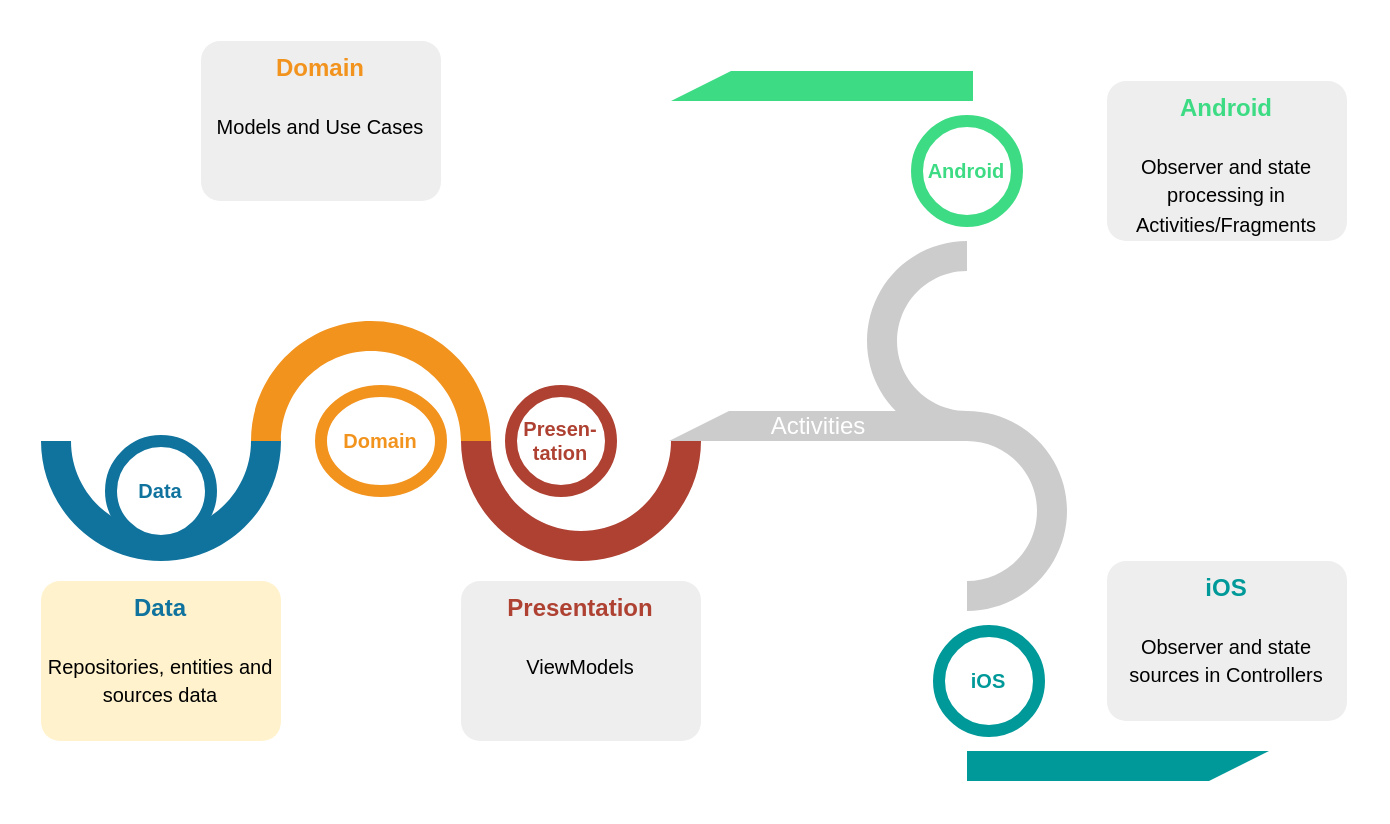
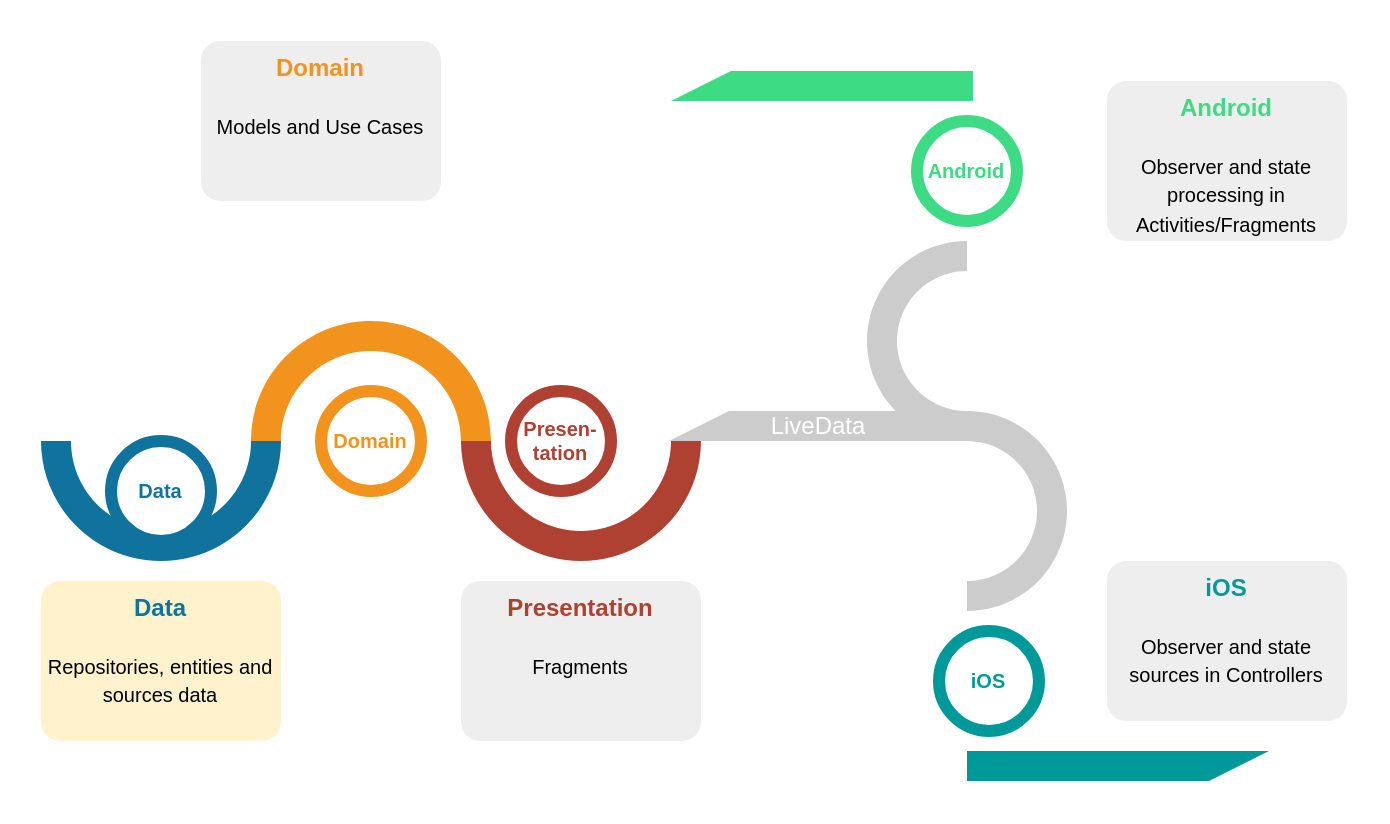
  <mxCell id="0" />
  <mxCell id="1" parent="0" />
  <mxCell id="2" value="" style="verticalLabelPosition=bottom;verticalAlign=top;html=1;shape=mxgraph.basic.partConcEllipse;startAngle=0.25;endAngle=0.75;arcWidth=0.25;fillColor=#10739E;strokeColor=none;" vertex="1" parent="1"><mxGeometry x="20" y="160" width="120" height="120" as="geometry" /></mxCell>
  <mxCell id="3" value="" style="verticalLabelPosition=bottom;verticalAlign=top;html=1;shape=mxgraph.basic.partConcEllipse;startAngle=0.75;endAngle=0.25;arcWidth=0.25;fillColor=#F2931E;strokeColor=none;" vertex="1" parent="1"><mxGeometry x="125" y="160" width="120" height="120" as="geometry" /></mxCell>
  <mxCell id="4" value="" style="verticalLabelPosition=bottom;verticalAlign=top;html=1;shape=mxgraph.basic.partConcEllipse;startAngle=0.25;endAngle=0.75;arcWidth=0.25;fillColor=#AE4132;strokeColor=none;" vertex="1" parent="1"><mxGeometry x="230" y="160" width="120" height="120" as="geometry" /></mxCell>
  <mxCell id="5" value="Data" style="shape=ellipse;strokeWidth=6;strokeColor=#10739E;fontSize=10;html=0;fontStyle=1;fontColor=#10739E;" vertex="1" parent="1"><mxGeometry x="55" y="220" width="50" height="50" as="geometry" /></mxCell>
- <mxCell id="6" value="Domain" style="shape=ellipse;strokeWidth=6;strokeColor=#F2931E;fontSize=10;html=0;fontStyle=1;fontColor=#F2931E;" vertex="1" parent="1"><mxGeometry x="160" y="195" width="60" height="50" as="geometry" /></mxCell>
+ <mxCell id="6" value="Domain" style="shape=ellipse;strokeWidth=6;strokeColor=#F2931E;fontSize=10;html=0;fontStyle=1;fontColor=#F2931E;" vertex="1" parent="1"><mxGeometry x="160" y="195" width="50" height="50" as="geometry" /></mxCell>
  <mxCell id="7" value="Presen-&#10;tation" style="shape=ellipse;strokeWidth=6;strokeColor=#AE4132;fontSize=10;html=0;fontStyle=1;fontColor=#AE4132;" vertex="1" parent="1"><mxGeometry x="255" y="195" width="50" height="50" as="geometry" /></mxCell>
  <mxCell id="8" value="&lt;font&gt;&lt;font color=&quot;#10739e&quot;&gt;&lt;b&gt;Data&lt;/b&gt;&lt;/font&gt;&lt;br&gt;&lt;br&gt;&lt;font size=&quot;1&quot; style=&quot;font-size: 10px&quot;&gt;Repositories, entities and sources data&lt;/font&gt;&lt;/font&gt;" style="rounded=1;strokeColor=none;fillColor=#fff2cc;align=center;arcSize=12;verticalAlign=top;whiteSpace=wrap;html=1;fontSize=12;" vertex="1" parent="1"><mxGeometry x="20" y="290" width="120" height="80" as="geometry" /></mxCell>
  <mxCell id="9" value="&lt;font style=&quot;font-size: 10px&quot;&gt;&lt;font style=&quot;font-size: 12px&quot; color=&quot;#F2931E&quot;&gt;&lt;b&gt;Domain&lt;/b&gt;&lt;/font&gt;&lt;br&gt;&lt;br&gt;&lt;font size=&quot;1&quot;&gt;Models and Use Cases&lt;/font&gt;&lt;/font&gt;" style="rounded=1;strokeColor=none;fillColor=#EEEEEE;align=center;arcSize=12;verticalAlign=top;whiteSpace=wrap;html=1;fontSize=12;" vertex="1" parent="1"><mxGeometry x="100" y="20" width="120" height="80" as="geometry" /></mxCell>
- <mxCell id="10" value="&lt;font style=&quot;font-size: 10px&quot;&gt;&lt;font style=&quot;font-size: 12px&quot; color=&quot;#AE4132&quot;&gt;&lt;b&gt;Presentation&lt;/b&gt;&lt;/font&gt;&lt;br&gt;&lt;br&gt;&lt;font size=&quot;1&quot;&gt;ViewModels&lt;/font&gt;&lt;/font&gt;" style="rounded=1;strokeColor=none;fillColor=#EEEEEE;align=center;arcSize=12;verticalAlign=top;whiteSpace=wrap;html=1;fontSize=12;" vertex="1" parent="1"><mxGeometry x="230" y="290" width="120" height="80" as="geometry" /></mxCell>
+ <mxCell id="10" value="&lt;font style=&quot;font-size: 10px&quot;&gt;&lt;font style=&quot;font-size: 12px&quot; color=&quot;#AE4132&quot;&gt;&lt;b&gt;Presentation&lt;/b&gt;&lt;/font&gt;&lt;br&gt;&lt;br&gt;&lt;font size=&quot;1&quot;&gt;Fragments&lt;/font&gt;&lt;/font&gt;" style="rounded=1;strokeColor=none;fillColor=#EEEEEE;align=center;arcSize=12;verticalAlign=top;whiteSpace=wrap;html=1;fontSize=12;" vertex="1" parent="1"><mxGeometry x="230" y="290" width="120" height="80" as="geometry" /></mxCell>
  <mxCell id="11" value="Android" style="shape=ellipse;strokeWidth=6;strokeColor=#3DDC84;fontSize=10;html=0;fontStyle=1;fontColor=#3DDC84;" vertex="1" parent="1"><mxGeometry x="458" y="60" width="50" height="50" as="geometry" /></mxCell>
  <mxCell id="12" value="iOS" style="shape=ellipse;strokeWidth=6;strokeColor=#009999;fontSize=10;html=0;fontStyle=1;fontColor=#009999;" vertex="1" parent="1"><mxGeometry x="469" y="315" width="50" height="50" as="geometry" /></mxCell>
- <mxCell id="13" value="Activities" style="shape=manualInput;whiteSpace=wrap;html=1;shadow=0;fillColor=#CCCCCC;strokeColor=none;fontSize=12;fontColor=#FFFFFF;align=center;direction=north;flipV=1;rounded=0;" vertex="1" parent="1"><mxGeometry x="334" y="205" width="150" height="15" as="geometry" /></mxCell>
+ <mxCell id="13" value="LiveData" style="shape=manualInput;whiteSpace=wrap;html=1;shadow=0;fillColor=#CCCCCC;strokeColor=none;fontSize=12;fontColor=#FFFFFF;align=center;direction=north;flipV=1;rounded=0;" vertex="1" parent="1"><mxGeometry x="334" y="205" width="150" height="15" as="geometry" /></mxCell>
  <mxCell id="14" value="" style="verticalLabelPosition=bottom;verticalAlign=top;html=1;shape=mxgraph.basic.partConcEllipse;fillColor=#CCCCCC;strokeColor=none;startAngle=0;endAngle=0.5;arcWidth=0.3;shadow=0;fontSize=7;fontColor=#FFFFFF;align=left;" vertex="1" parent="1"><mxGeometry x="433" y="205" width="100" height="100" as="geometry" /></mxCell>
  <mxCell id="15" value="" style="verticalLabelPosition=bottom;verticalAlign=top;html=1;shape=mxgraph.basic.partConcEllipse;fillColor=#009999;strokeColor=none;startAngle=0.5;endAngle=0.0;arcWidth=0.3;shadow=0;fontSize=7;fontColor=#FFFFFF;align=left;" vertex="1" parent="1"><mxGeometry x="434" y="290" width="100" height="100" as="geometry" /></mxCell>
  <mxCell id="16" value="" style="shape=manualInput;whiteSpace=wrap;html=1;shadow=0;fillColor=#009999;strokeColor=none;fontSize=12;fontColor=#FFFFFF;align=center;direction=north;flipH=1;rounded=0;" vertex="1" parent="1"><mxGeometry x="483" y="375" width="151" height="15" as="geometry" /></mxCell>
  <mxCell id="17" value="" style="verticalLabelPosition=bottom;verticalAlign=top;html=1;shape=mxgraph.basic.partConcEllipse;fillColor=#CCCCCC;strokeColor=none;startAngle=0;endAngle=0.5;arcWidth=0.3;shadow=0;fontSize=7;fontColor=#FFFFFF;align=left;rotation=-180;" vertex="1" parent="1"><mxGeometry x="433" y="120" width="100" height="100" as="geometry" /></mxCell>
  <mxCell id="18" value="" style="verticalLabelPosition=bottom;verticalAlign=top;html=1;shape=mxgraph.basic.partConcEllipse;fillColor=#3DDC84;strokeColor=none;startAngle=0.5;endAngle=0.0;arcWidth=0.3;shadow=0;fontSize=7;fontColor=#FFFFFF;align=left;rotation=-180;" vertex="1" parent="1"><mxGeometry x="433" y="35" width="100" height="100" as="geometry" /></mxCell>
  <mxCell id="19" value="" style="shape=manualInput;whiteSpace=wrap;html=1;shadow=0;fillColor=#3DDC84;strokeColor=none;fontSize=12;fontColor=#FFFFFF;align=center;direction=north;flipH=1;rounded=0;rotation=-180;" vertex="1" parent="1"><mxGeometry x="335" y="35" width="151" height="15" as="geometry" /></mxCell>
  <mxCell id="20" value="&lt;font&gt;&lt;font style=&quot;font-size: 12px&quot;&gt;&lt;b&gt;&lt;font color=&quot;#3ddc84&quot;&gt;Android&lt;/font&gt;&lt;br&gt;&lt;/b&gt;&lt;/font&gt;&lt;br&gt;&lt;font size=&quot;1&quot;&gt;Observer and state processing in Activities/Fragments&lt;/font&gt;&lt;br&gt;&lt;/font&gt;" style="rounded=1;strokeColor=none;fillColor=#EEEEEE;align=center;arcSize=12;verticalAlign=top;whiteSpace=wrap;html=1;fontSize=12;" vertex="1" parent="1"><mxGeometry x="553" y="40" width="120" height="80" as="geometry" /></mxCell>
  <mxCell id="21" value="&lt;font&gt;&lt;b&gt;&lt;font color=&quot;#009999&quot;&gt;iOS&lt;/font&gt;&lt;/b&gt;&lt;br&gt;&lt;br&gt;&lt;span style=&quot;font-size: x-small&quot;&gt;Observer and state sources in Controllers&lt;/span&gt;&lt;br&gt;&lt;/font&gt;" style="rounded=1;strokeColor=none;fillColor=#EEEEEE;align=center;arcSize=12;verticalAlign=top;whiteSpace=wrap;html=1;fontSize=12;" vertex="1" parent="1"><mxGeometry x="553" y="280" width="120" height="80" as="geometry" /></mxCell>
